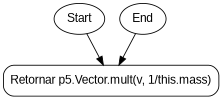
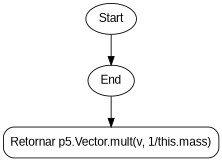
  digraph {
    fontname="Liberation Sans"
    rankdir=TB
    node [fontname="Liberation Sans" shape=ellipse style=rounded]
    edge [fontname="Liberation Sans"]
    n1 [label="Retornar p5.Vector.mult(v, 1/this.mass)" shape=box]
    Start
    End
-   Start -> n1
+   Start -> End
    End -> n1
  }
